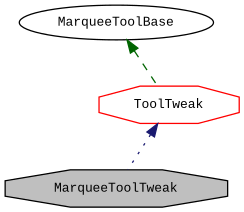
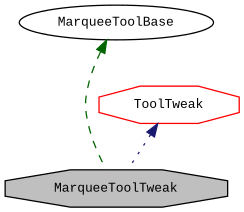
  digraph {
    fontname="Liberation Mono"
    node [color=black fillcolor=white fontname="Liberation Mono" fontsize=10 shape=octagon style=filled]
    edge [dir=back fontname="Liberation Mono" fontsize=10 labelfontname=Helvetica labelfontsize=10]
    n1 [fillcolor=grey75 fontcolor=black height=0.2 label=MarqueeToolTweak width=0.4]
    n2 [color=red height=0.2 label=ToolTweak width=0.4]
    n3 [height=0.2 label=MarqueeToolBase shape=ellipse width=0.4]
    n2 -> n1 [color=midnightblue style=dotted]
-   n3 -> n2 [color=darkgreen style=dashed]
+   n3 -> n1 [color=darkgreen style=dashed]
  }
